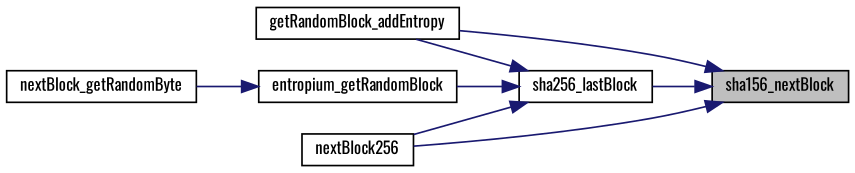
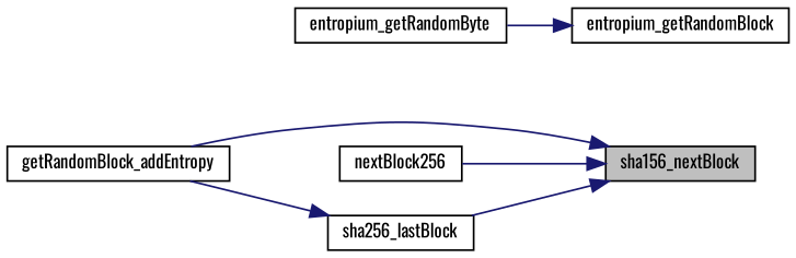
  digraph {
    fontname=Oswald
    rankdir=RL
    node [color=black fontname=Oswald fontsize=10 shape=record]
    edge [color=midnightblue dir=back fontname=Oswald fontsize=10 labelfontname=Helvetica labelfontsize=10 style=solid]
    n1 [fillcolor=grey75 fontcolor=black height=0.2 label=sha156_nextBlock style=filled width=0.4]
    n2 [height=0.2 label=getRandomBlock_addEntropy width=0.4]
    n3 [height=0.2 label=nextBlock256 width=0.4]
    n4 [height=0.2 label=sha256_lastBlock width=0.4]
    n5 [height=0.2 label=entropium_getRandomBlock width=0.4]
-   n6 [height=0.2 label=nextBlock_getRandomByte width=0.4]
+   n6 [height=0.2 label=entropium_getRandomByte width=0.4]
    n1 -> n2
    n1 -> n3
    n1 -> n4
    n4 -> n2
-   n4 -> n3
-   n4 -> n5
    n5 -> n6
  }
